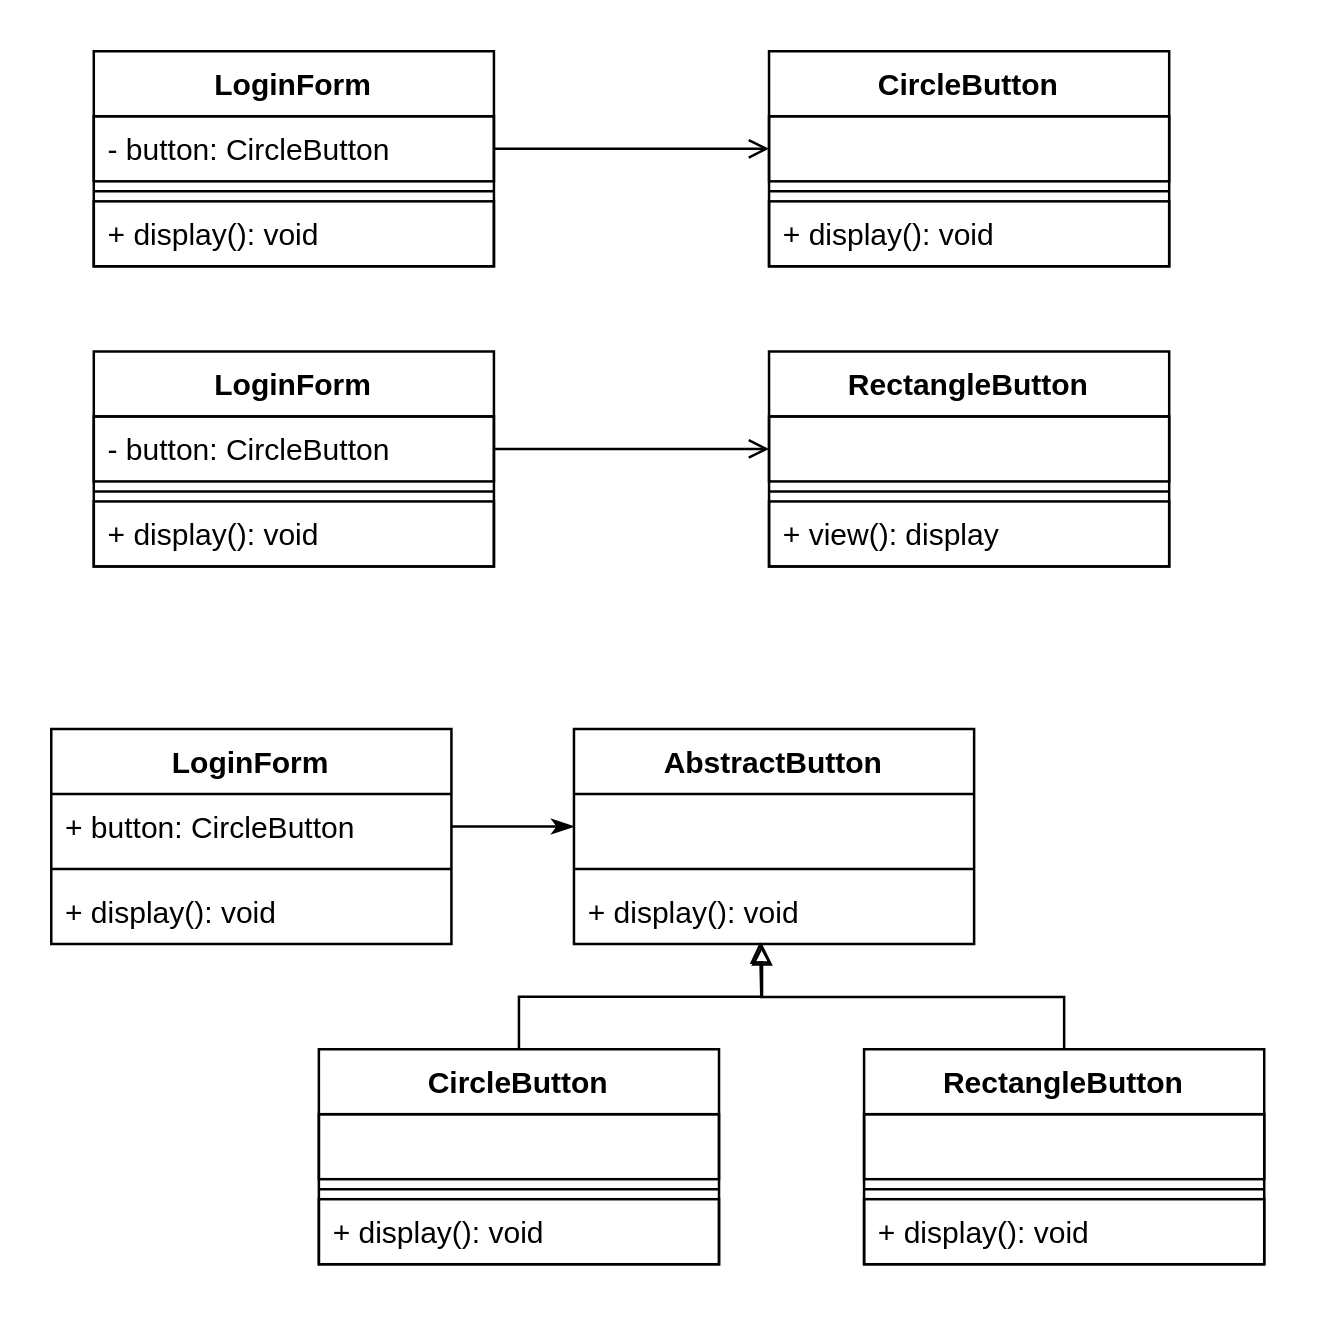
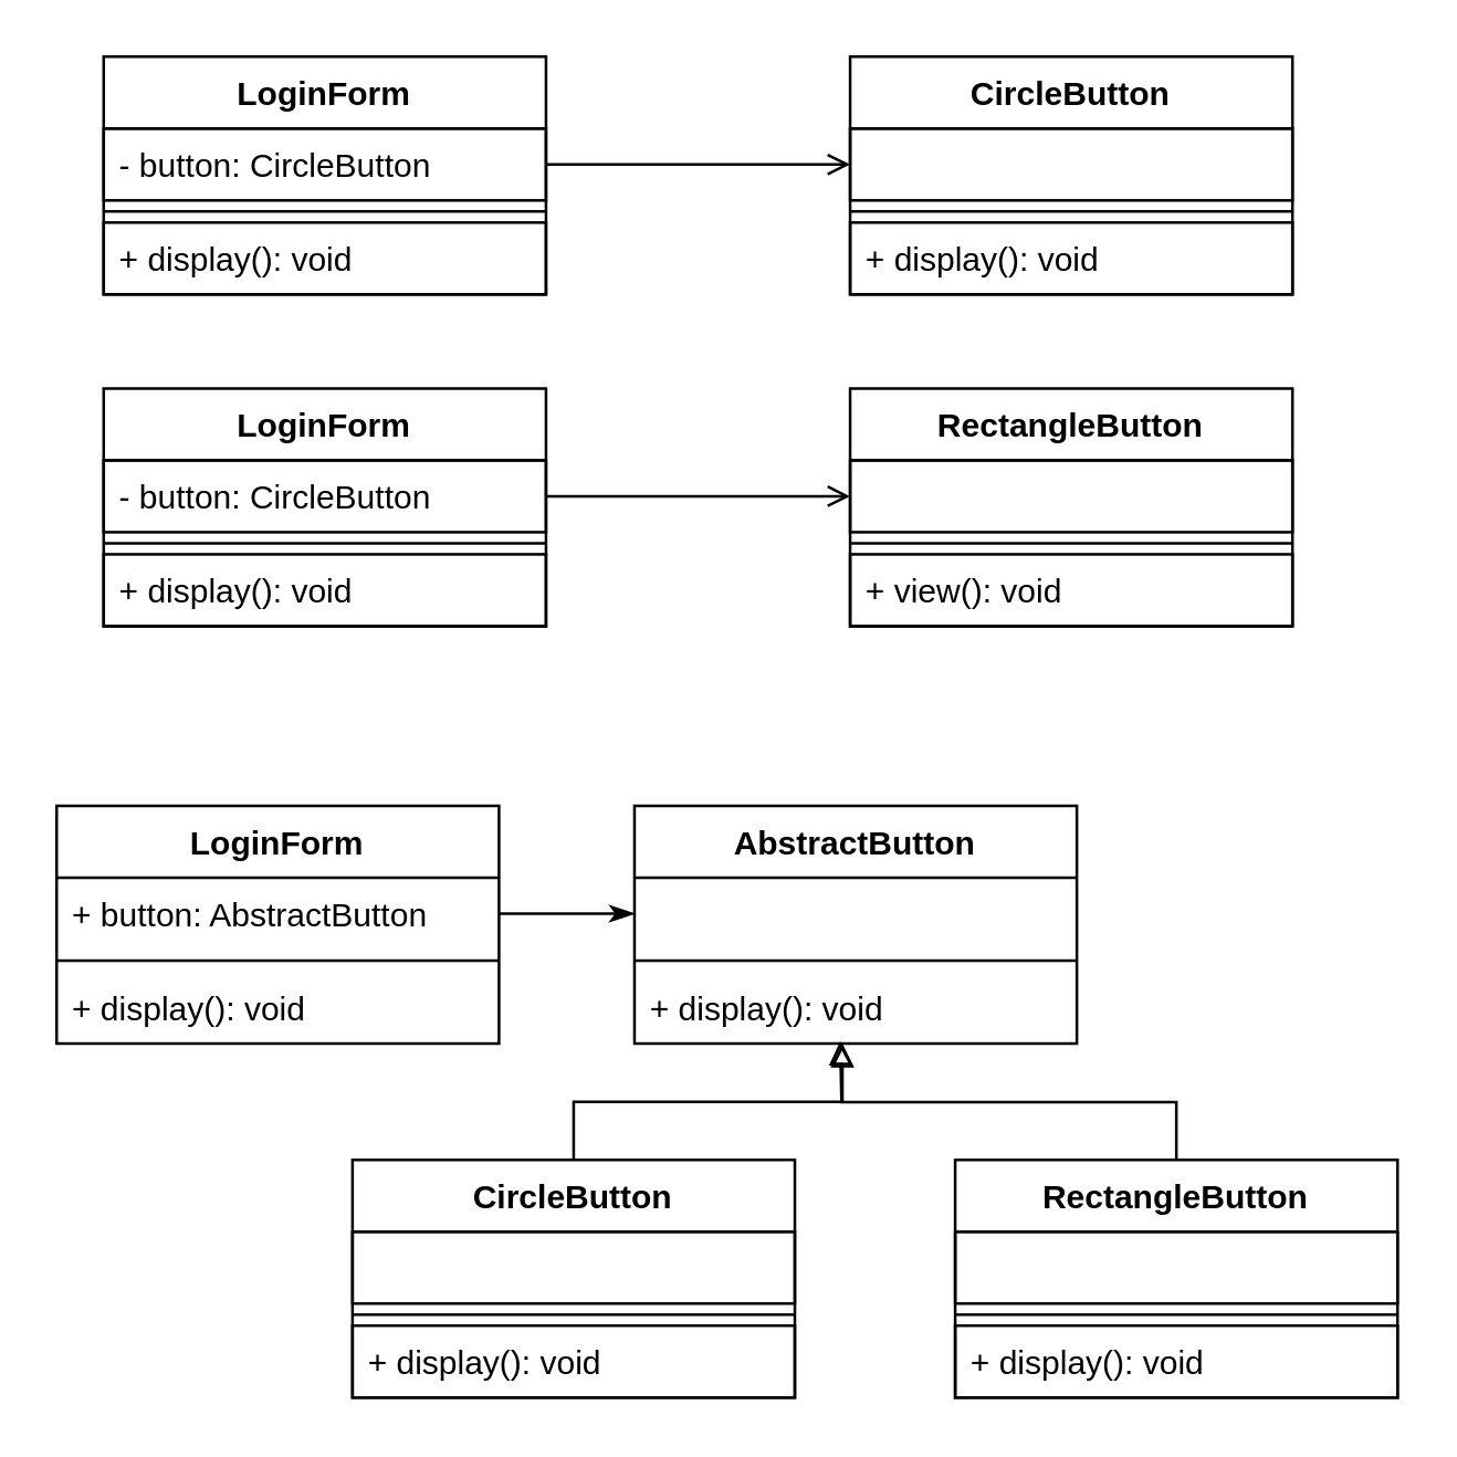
  <mxCell id="0" />
  <mxCell id="1" parent="0" />
  <mxCell id="2" value="LoginForm" style="swimlane;fontStyle=1;align=center;verticalAlign=top;childLayout=stackLayout;horizontal=1;startSize=26;horizontalStack=0;resizeParent=1;resizeParentMax=0;resizeLast=0;collapsible=1;marginBottom=0;" parent="1" vertex="1"><mxGeometry x="37" y="20" width="160" height="86" as="geometry" /></mxCell>
  <mxCell id="3" value="- button: CircleButton" style="text;fillColor=none;align=left;verticalAlign=top;spacingLeft=4;spacingRight=4;overflow=hidden;rotatable=0;points=[[0,0.5],[1,0.5]];portConstraint=eastwest;strokeColor=#000000;" parent="2" vertex="1"><mxGeometry y="26" width="160" height="26" as="geometry" /></mxCell>
  <mxCell id="4" value="" style="line;strokeWidth=1;fillColor=none;align=left;verticalAlign=middle;spacingTop=-1;spacingLeft=3;spacingRight=3;rotatable=0;labelPosition=right;points=[];portConstraint=eastwest;" parent="2" vertex="1"><mxGeometry y="52" width="160" height="8" as="geometry" /></mxCell>
  <mxCell id="5" value="+ display(): void" style="text;fillColor=none;align=left;verticalAlign=top;spacingLeft=4;spacingRight=4;overflow=hidden;rotatable=0;points=[[0,0.5],[1,0.5]];portConstraint=eastwest;strokeColor=#000000;" parent="2" vertex="1"><mxGeometry y="60" width="160" height="26" as="geometry" /></mxCell>
  <mxCell id="6" value="LoginForm" style="swimlane;fontStyle=1;align=center;verticalAlign=top;childLayout=stackLayout;horizontal=1;startSize=26;horizontalStack=0;resizeParent=1;resizeParentMax=0;resizeLast=0;collapsible=1;marginBottom=0;" parent="1" vertex="1"><mxGeometry x="37" y="140" width="160" height="86" as="geometry" /></mxCell>
  <mxCell id="7" value="- button: CircleButton" style="text;fillColor=none;align=left;verticalAlign=top;spacingLeft=4;spacingRight=4;overflow=hidden;rotatable=0;points=[[0,0.5],[1,0.5]];portConstraint=eastwest;strokeColor=#000000;" parent="6" vertex="1"><mxGeometry y="26" width="160" height="26" as="geometry" /></mxCell>
  <mxCell id="8" value="" style="line;strokeWidth=1;fillColor=none;align=left;verticalAlign=middle;spacingTop=-1;spacingLeft=3;spacingRight=3;rotatable=0;labelPosition=right;points=[];portConstraint=eastwest;" parent="6" vertex="1"><mxGeometry y="52" width="160" height="8" as="geometry" /></mxCell>
  <mxCell id="9" value="+ display(): void" style="text;fillColor=none;align=left;verticalAlign=top;spacingLeft=4;spacingRight=4;overflow=hidden;rotatable=0;points=[[0,0.5],[1,0.5]];portConstraint=eastwest;strokeColor=#000000;" parent="6" vertex="1"><mxGeometry y="60" width="160" height="26" as="geometry" /></mxCell>
  <mxCell id="10" value="CircleButton" style="swimlane;fontStyle=1;align=center;verticalAlign=top;childLayout=stackLayout;horizontal=1;startSize=26;horizontalStack=0;resizeParent=1;resizeParentMax=0;resizeLast=0;collapsible=1;marginBottom=0;" parent="1" vertex="1"><mxGeometry x="307" y="20" width="160" height="86" as="geometry" /></mxCell>
  <mxCell id="11" value=" " style="text;fillColor=none;align=left;verticalAlign=top;spacingLeft=4;spacingRight=4;overflow=hidden;rotatable=0;points=[[0,0.5],[1,0.5]];portConstraint=eastwest;strokeColor=#000000;" parent="10" vertex="1"><mxGeometry y="26" width="160" height="26" as="geometry" /></mxCell>
  <mxCell id="12" value="" style="line;strokeWidth=1;fillColor=none;align=left;verticalAlign=middle;spacingTop=-1;spacingLeft=3;spacingRight=3;rotatable=0;labelPosition=right;points=[];portConstraint=eastwest;" parent="10" vertex="1"><mxGeometry y="52" width="160" height="8" as="geometry" /></mxCell>
  <mxCell id="13" value="+ display(): void" style="text;fillColor=none;align=left;verticalAlign=top;spacingLeft=4;spacingRight=4;overflow=hidden;rotatable=0;points=[[0,0.5],[1,0.5]];portConstraint=eastwest;strokeColor=#000000;" parent="10" vertex="1"><mxGeometry y="60" width="160" height="26" as="geometry" /></mxCell>
  <mxCell id="14" value="RectangleButton" style="swimlane;fontStyle=1;align=center;verticalAlign=top;childLayout=stackLayout;horizontal=1;startSize=26;horizontalStack=0;resizeParent=1;resizeParentMax=0;resizeLast=0;collapsible=1;marginBottom=0;" parent="1" vertex="1"><mxGeometry x="307" y="140" width="160" height="86" as="geometry" /></mxCell>
  <mxCell id="15" value=" " style="text;fillColor=none;align=left;verticalAlign=top;spacingLeft=4;spacingRight=4;overflow=hidden;rotatable=0;points=[[0,0.5],[1,0.5]];portConstraint=eastwest;strokeColor=#000000;" parent="14" vertex="1"><mxGeometry y="26" width="160" height="26" as="geometry" /></mxCell>
  <mxCell id="16" value="" style="line;strokeWidth=1;fillColor=none;align=left;verticalAlign=middle;spacingTop=-1;spacingLeft=3;spacingRight=3;rotatable=0;labelPosition=right;points=[];portConstraint=eastwest;" parent="14" vertex="1"><mxGeometry y="52" width="160" height="8" as="geometry" /></mxCell>
- <mxCell id="17" value="+ view(): display" style="text;fillColor=none;align=left;verticalAlign=top;spacingLeft=4;spacingRight=4;overflow=hidden;rotatable=0;points=[[0,0.5],[1,0.5]];portConstraint=eastwest;strokeColor=#000000;" parent="14" vertex="1"><mxGeometry y="60" width="160" height="26" as="geometry" /></mxCell>
+ <mxCell id="17" value="+ view(): void" style="text;fillColor=none;align=left;verticalAlign=top;spacingLeft=4;spacingRight=4;overflow=hidden;rotatable=0;points=[[0,0.5],[1,0.5]];portConstraint=eastwest;strokeColor=#000000;" parent="14" vertex="1"><mxGeometry y="60" width="160" height="26" as="geometry" /></mxCell>
  <mxCell id="18" style="edgeStyle=orthogonalEdgeStyle;rounded=0;orthogonalLoop=1;jettySize=auto;html=1;exitX=1;exitY=0.5;exitDx=0;exitDy=0;entryX=0;entryY=0.5;entryDx=0;entryDy=0;endArrow=open;endFill=0;" parent="1" source="3" target="11" edge="1"><mxGeometry relative="1" as="geometry" /></mxCell>
  <mxCell id="19" style="edgeStyle=orthogonalEdgeStyle;rounded=0;orthogonalLoop=1;jettySize=auto;html=1;exitX=1;exitY=0.5;exitDx=0;exitDy=0;endArrow=open;endFill=0;" parent="1" source="7" target="15" edge="1"><mxGeometry relative="1" as="geometry" /></mxCell>
  <mxCell id="20" value="LoginForm&#10;" style="swimlane;fontStyle=1;align=center;verticalAlign=top;childLayout=stackLayout;horizontal=1;startSize=26;horizontalStack=0;resizeParent=1;resizeParentMax=0;resizeLast=0;collapsible=1;marginBottom=0;" parent="1" vertex="1"><mxGeometry x="20" y="291" width="160" height="86" as="geometry" /></mxCell>
- <mxCell id="21" value="+ button: CircleButton" style="text;strokeColor=none;fillColor=none;align=left;verticalAlign=top;spacingLeft=4;spacingRight=4;overflow=hidden;rotatable=0;points=[[0,0.5],[1,0.5]];portConstraint=eastwest;" parent="20" vertex="1"><mxGeometry y="26" width="160" height="26" as="geometry" /></mxCell>
+ <mxCell id="21" value="+ button: AbstractButton" style="text;strokeColor=none;fillColor=none;align=left;verticalAlign=top;spacingLeft=4;spacingRight=4;overflow=hidden;rotatable=0;points=[[0,0.5],[1,0.5]];portConstraint=eastwest;" parent="20" vertex="1"><mxGeometry y="26" width="160" height="26" as="geometry" /></mxCell>
  <mxCell id="22" value="" style="line;strokeWidth=1;fillColor=none;align=left;verticalAlign=middle;spacingTop=-1;spacingLeft=3;spacingRight=3;rotatable=0;labelPosition=right;points=[];portConstraint=eastwest;" parent="20" vertex="1"><mxGeometry y="52" width="160" height="8" as="geometry" /></mxCell>
  <mxCell id="23" value="+ display(): void" style="text;strokeColor=none;fillColor=none;align=left;verticalAlign=top;spacingLeft=4;spacingRight=4;overflow=hidden;rotatable=0;points=[[0,0.5],[1,0.5]];portConstraint=eastwest;" parent="20" vertex="1"><mxGeometry y="60" width="160" height="26" as="geometry" /></mxCell>
  <mxCell id="24" value="AbstractButton" style="swimlane;fontStyle=1;align=center;verticalAlign=top;childLayout=stackLayout;horizontal=1;startSize=26;horizontalStack=0;resizeParent=1;resizeParentMax=0;resizeLast=0;collapsible=1;marginBottom=0;" parent="1" vertex="1"><mxGeometry x="229" y="291" width="160" height="86" as="geometry" /></mxCell>
  <mxCell id="25" value=" " style="text;strokeColor=none;fillColor=none;align=left;verticalAlign=top;spacingLeft=4;spacingRight=4;overflow=hidden;rotatable=0;points=[[0,0.5],[1,0.5]];portConstraint=eastwest;" parent="24" vertex="1"><mxGeometry y="26" width="160" height="26" as="geometry" /></mxCell>
  <mxCell id="26" value="" style="line;strokeWidth=1;fillColor=none;align=left;verticalAlign=middle;spacingTop=-1;spacingLeft=3;spacingRight=3;rotatable=0;labelPosition=right;points=[];portConstraint=eastwest;" parent="24" vertex="1"><mxGeometry y="52" width="160" height="8" as="geometry" /></mxCell>
  <mxCell id="27" value="+ display(): void" style="text;strokeColor=none;fillColor=none;align=left;verticalAlign=top;spacingLeft=4;spacingRight=4;overflow=hidden;rotatable=0;points=[[0,0.5],[1,0.5]];portConstraint=eastwest;" parent="24" vertex="1"><mxGeometry y="60" width="160" height="26" as="geometry" /></mxCell>
  <mxCell id="28" style="edgeStyle=orthogonalEdgeStyle;rounded=0;orthogonalLoop=1;jettySize=auto;html=1;exitX=0.5;exitY=0;exitDx=0;exitDy=0;entryX=0.47;entryY=1;entryDx=0;entryDy=0;entryPerimeter=0;endArrow=block;endFill=0;" parent="1" source="29" target="27" edge="1"><mxGeometry relative="1" as="geometry" /></mxCell>
  <mxCell id="29" value="CircleButton" style="swimlane;fontStyle=1;align=center;verticalAlign=top;childLayout=stackLayout;horizontal=1;startSize=26;horizontalStack=0;resizeParent=1;resizeParentMax=0;resizeLast=0;collapsible=1;marginBottom=0;" parent="1" vertex="1"><mxGeometry x="127" y="419" width="160" height="86" as="geometry" /></mxCell>
  <mxCell id="30" value=" " style="text;fillColor=none;align=left;verticalAlign=top;spacingLeft=4;spacingRight=4;overflow=hidden;rotatable=0;points=[[0,0.5],[1,0.5]];portConstraint=eastwest;strokeColor=#000000;" parent="29" vertex="1"><mxGeometry y="26" width="160" height="26" as="geometry" /></mxCell>
  <mxCell id="31" value="" style="line;strokeWidth=1;fillColor=none;align=left;verticalAlign=middle;spacingTop=-1;spacingLeft=3;spacingRight=3;rotatable=0;labelPosition=right;points=[];portConstraint=eastwest;" parent="29" vertex="1"><mxGeometry y="52" width="160" height="8" as="geometry" /></mxCell>
  <mxCell id="32" value="+ display(): void" style="text;fillColor=none;align=left;verticalAlign=top;spacingLeft=4;spacingRight=4;overflow=hidden;rotatable=0;points=[[0,0.5],[1,0.5]];portConstraint=eastwest;strokeColor=#000000;" parent="29" vertex="1"><mxGeometry y="60" width="160" height="26" as="geometry" /></mxCell>
  <mxCell id="33" style="edgeStyle=orthogonalEdgeStyle;rounded=0;orthogonalLoop=1;jettySize=auto;html=1;exitX=0.5;exitY=0;exitDx=0;exitDy=0;endArrow=block;endFill=0;" edge="1" parent="1" source="34"><mxGeometry relative="1" as="geometry"><mxPoint x="303.4" y="376.2" as="targetPoint" /></mxGeometry></mxCell>
  <mxCell id="34" value="RectangleButton" style="swimlane;fontStyle=1;align=center;verticalAlign=top;childLayout=stackLayout;horizontal=1;startSize=26;horizontalStack=0;resizeParent=1;resizeParentMax=0;resizeLast=0;collapsible=1;marginBottom=0;" parent="1" vertex="1"><mxGeometry x="345" y="419" width="160" height="86" as="geometry" /></mxCell>
  <mxCell id="35" value=" " style="text;fillColor=none;align=left;verticalAlign=top;spacingLeft=4;spacingRight=4;overflow=hidden;rotatable=0;points=[[0,0.5],[1,0.5]];portConstraint=eastwest;strokeColor=#000000;" parent="34" vertex="1"><mxGeometry y="26" width="160" height="26" as="geometry" /></mxCell>
  <mxCell id="36" value="" style="line;strokeWidth=1;fillColor=none;align=left;verticalAlign=middle;spacingTop=-1;spacingLeft=3;spacingRight=3;rotatable=0;labelPosition=right;points=[];portConstraint=eastwest;" parent="34" vertex="1"><mxGeometry y="52" width="160" height="8" as="geometry" /></mxCell>
  <mxCell id="37" value="+ display(): void" style="text;fillColor=none;align=left;verticalAlign=top;spacingLeft=4;spacingRight=4;overflow=hidden;rotatable=0;points=[[0,0.5],[1,0.5]];portConstraint=eastwest;strokeColor=#000000;" parent="34" vertex="1"><mxGeometry y="60" width="160" height="26" as="geometry" /></mxCell>
  <mxCell id="38" style="edgeStyle=orthogonalEdgeStyle;rounded=0;orthogonalLoop=1;jettySize=auto;html=1;exitX=1;exitY=0.5;exitDx=0;exitDy=0;endArrow=classicThin;endFill=1;" edge="1" parent="1" source="21" target="25"><mxGeometry relative="1" as="geometry" /></mxCell>
